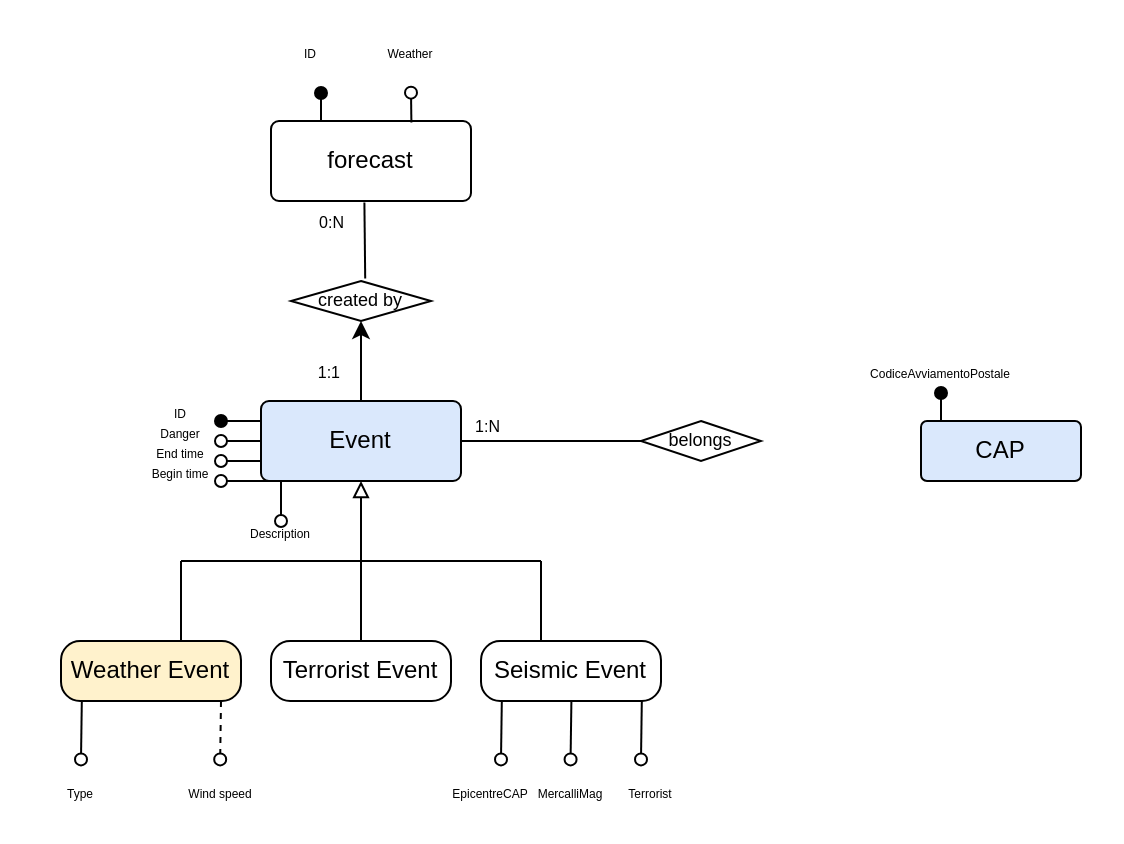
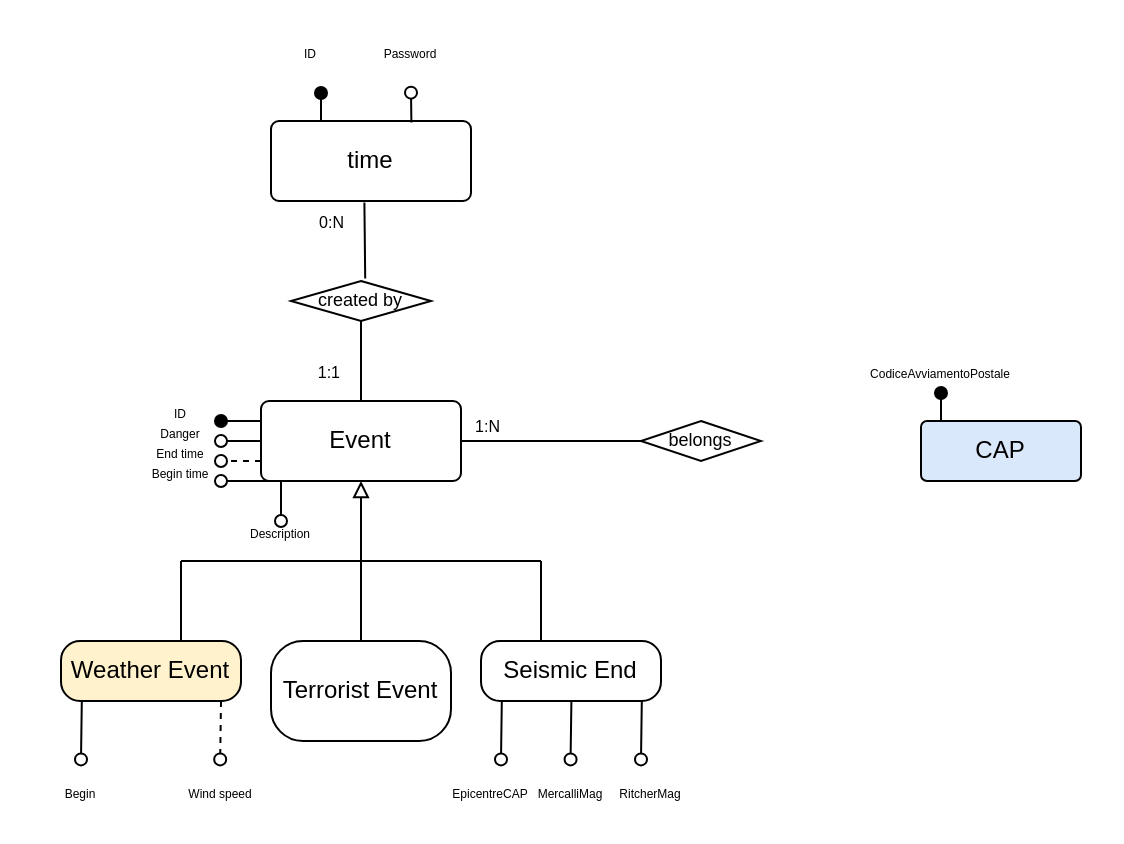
  <mxCell id="0" />
  <mxCell id="1" parent="0" />
- <mxCell id="2" value="Event" parent="1" vertex="1" style="rounded=1;arcSize=10;whiteSpace=wrap;html=1;align=center;fillColor=#dae8fc;"><mxGeometry width="100" height="40" as="geometry" y="200" x="130" /></mxCell>
+ <mxCell id="2" value="Event" parent="1" vertex="1" style="rounded=1;arcSize=10;whiteSpace=wrap;html=1;align=center;"><mxGeometry width="100" height="40" as="geometry" y="200" x="130" /></mxCell>
  <mxCell id="3" value="" parent="1" style="edgeStyle=segmentEdgeStyle;endArrow=block;html=1;entryX=0.5;entryY=1;entryDx=0;entryDy=0;endFill=0;" edge="1" target="2"><mxGeometry width="50" height="50" as="geometry" relative="1"><mxPoint as="sourcePoint" y="280" x="180" /><mxPoint as="targetPoint" y="370" x="510" /><Array as="points"><mxPoint y="250" x="180" /><mxPoint y="250" x="180" /></Array></mxGeometry></mxCell>
  <mxCell id="4" value="" parent="1" style="endArrow=none;html=1;" edge="1"><mxGeometry width="50" height="50" as="geometry" relative="1"><mxPoint as="sourcePoint" y="280" x="90" /><mxPoint as="targetPoint" y="280" x="180" /><Array as="points"><mxPoint y="280" x="150" /></Array></mxGeometry></mxCell>
  <mxCell id="5" value="" parent="1" style="endArrow=none;html=1;" edge="1"><mxGeometry width="50" height="50" as="geometry" relative="1"><mxPoint as="sourcePoint" y="280" x="270" /><mxPoint as="targetPoint" y="280" x="180" /><Array as="points"><mxPoint y="280" x="220" /></Array></mxGeometry></mxCell>
  <mxCell id="6" value="" parent="1" style="endArrow=none;html=1;" edge="1"><mxGeometry width="50" height="50" as="geometry" relative="1"><mxPoint as="sourcePoint" y="320" x="90" /><mxPoint as="targetPoint" y="280" x="90" /></mxGeometry></mxCell>
  <mxCell id="7" value="Weather Event" parent="1" vertex="1" style="rounded=1;arcSize=32;whiteSpace=wrap;html=1;align=center;fillColor=#fff2cc;"><mxGeometry width="90" height="30" as="geometry" y="320" x="30" /></mxCell>
  <mxCell id="8" value="" parent="1" style="endArrow=none;html=1;" edge="1" source="9"><mxGeometry width="50" height="50" as="geometry" relative="1"><mxPoint as="sourcePoint" y="310" x="180" /><mxPoint as="targetPoint" y="280" x="180" /><Array as="points"><mxPoint y="320" x="180" /></Array></mxGeometry></mxCell>
- <mxCell id="9" value="Terrorist Event" parent="1" vertex="1" style="rounded=1;arcSize=32;whiteSpace=wrap;html=1;align=center;"><mxGeometry width="90" height="30" as="geometry" y="320" x="135" /></mxCell>
+ <mxCell id="9" value="Terrorist Event" parent="1" vertex="1" style="rounded=1;arcSize=32;whiteSpace=wrap;html=1;align=center;"><mxGeometry x="135" y="320" width="90" height="50" as="geometry" /></mxCell>
  <mxCell id="10" value="" parent="1" style="endArrow=none;html=1;" edge="1"><mxGeometry width="50" height="50" as="geometry" relative="1"><mxPoint as="sourcePoint" y="320" x="270" /><mxPoint as="targetPoint" y="280" x="270" /></mxGeometry></mxCell>
- <mxCell id="11" value="Seismic&amp;nbsp;Event" parent="1" vertex="1" style="rounded=1;arcSize=32;whiteSpace=wrap;html=1;align=center;"><mxGeometry width="90" height="30" as="geometry" y="320" x="240" /></mxCell>
+ <mxCell id="11" value="Seismic&amp;nbsp;End" parent="1" vertex="1" style="rounded=1;arcSize=32;whiteSpace=wrap;html=1;align=center;"><mxGeometry width="90" height="30" as="geometry" y="320" x="240" /></mxCell>
  <mxCell id="12" value="" parent="1" style="endArrow=oval;html=1;endFill=1;exitX=0;exitY=0.25;exitDx=0;exitDy=0;" edge="1" source="2"><mxGeometry width="50" height="50" as="geometry" relative="1"><mxPoint as="sourcePoint" y="210" x="110" /><mxPoint as="targetPoint" y="210" x="110" /><Array as="points"><mxPoint y="210" x="120" /></Array></mxGeometry></mxCell>
  <mxCell id="13" value="&lt;font style=&quot;font-size: 6px&quot;&gt;ID&lt;/font&gt;" parent="1" vertex="1" style="text;html=1;strokeColor=none;fillColor=none;align=center;verticalAlign=middle;whiteSpace=wrap;rounded=0;"><mxGeometry width="40" height="10" as="geometry" y="200" x="70" /></mxCell>
  <mxCell id="14" value="" parent="1" style="endArrow=oval;html=1;endFill=0;" edge="1"><mxGeometry width="50" height="50" as="geometry" relative="1"><mxPoint as="sourcePoint" y="220" x="130" /><mxPoint as="targetPoint" y="220" x="110" /><Array as="points"><mxPoint y="220" x="130" /></Array></mxGeometry></mxCell>
  <mxCell id="15" value="&lt;span style=&quot;font-size: 6px&quot;&gt;Danger&lt;br&gt;&lt;/span&gt;" parent="1" vertex="1" style="text;html=1;strokeColor=none;fillColor=none;align=center;verticalAlign=middle;whiteSpace=wrap;rounded=0;"><mxGeometry width="40" height="10" as="geometry" y="210" x="70" /></mxCell>
  <mxCell id="16" value="&lt;font style=&quot;font-size: 6px&quot;&gt;End time&lt;br&gt;&lt;/font&gt;" parent="1" vertex="1" style="text;html=1;strokeColor=none;fillColor=none;align=center;verticalAlign=middle;whiteSpace=wrap;rounded=0;"><mxGeometry width="40" height="10" as="geometry" y="220" x="70" /></mxCell>
- <mxCell id="17" value="" parent="1" style="endArrow=oval;html=1;endFill=0;entryX=1;entryY=1;entryDx=0;entryDy=0;exitX=0;exitY=0.75;exitDx=0;exitDy=0;" edge="1" target="16" source="2"><mxGeometry width="50" height="50" as="geometry" relative="1"><mxPoint as="sourcePoint" y="230" x="140" /><mxPoint as="targetPoint" y="230" x="120" /><Array as="points" /></mxGeometry></mxCell>
+ <mxCell id="17" value="" parent="1" style="endArrow=oval;html=1;endFill=0;entryX=1;entryY=1;entryDx=0;entryDy=0;exitX=0;exitY=0.75;exitDx=0;exitDy=0;dashed=1;" edge="1" target="16" source="2"><mxGeometry width="50" height="50" as="geometry" relative="1"><mxPoint as="sourcePoint" y="230" x="140" /><mxPoint as="targetPoint" y="230" x="120" /><Array as="points" /></mxGeometry></mxCell>
  <mxCell id="18" value="" parent="1" style="endArrow=oval;html=1;endFill=0;" edge="1"><mxGeometry width="50" height="50" as="geometry" relative="1"><mxPoint as="sourcePoint" y="240" x="150" /><mxPoint as="targetPoint" y="240" x="110" /><Array as="points"><mxPoint y="240" x="130" /><mxPoint y="240" x="150" /></Array></mxGeometry></mxCell>
  <mxCell id="19" value="&lt;font style=&quot;font-size: 6px&quot;&gt;Begin time&lt;br&gt;&lt;/font&gt;" parent="1" vertex="1" style="text;html=1;strokeColor=none;fillColor=none;align=center;verticalAlign=middle;whiteSpace=wrap;rounded=0;"><mxGeometry width="40" height="10" as="geometry" y="230" x="70" /></mxCell>
- <mxCell id="20" value="forecast" parent="1" vertex="1" style="rounded=1;arcSize=10;whiteSpace=wrap;html=1;align=center;"><mxGeometry width="100" height="40" as="geometry" y="60" x="135" /></mxCell>
+ <mxCell id="20" value="time" parent="1" vertex="1" style="rounded=1;arcSize=10;whiteSpace=wrap;html=1;align=center;"><mxGeometry width="100" height="40" as="geometry" y="60" x="135" /></mxCell>
  <mxCell id="21" value="CAP" parent="1" vertex="1" style="rounded=1;arcSize=10;whiteSpace=wrap;html=1;align=center;fillColor=#dae8fc;"><mxGeometry width="80" height="30" as="geometry" y="210" x="460" /></mxCell>
  <mxCell id="22" value="belongs" parent="1" vertex="1" style="shape=rhombus;perimeter=rhombusPerimeter;whiteSpace=wrap;html=1;align=center;fontSize=9;"><mxGeometry width="60" height="20" as="geometry" y="210" x="320" /></mxCell>
  <mxCell id="23" value="" parent="1" style="endArrow=none;html=1;rounded=0;fontSize=9;" edge="1"><mxGeometry as="geometry" relative="1"><mxPoint as="sourcePoint" y="220" x="230" /><mxPoint as="targetPoint" y="220" x="320" /></mxGeometry></mxCell>
  <mxCell id="24" value="1:N" parent="23" vertex="1" style="resizable=0;html=1;align=right;verticalAlign=bottom;fontSize=8;" connectable="0"><mxGeometry as="geometry" x="1" relative="1"><mxPoint as="offset" x="-70" /></mxGeometry></mxCell>
  <mxCell id="25" value="" parent="1" style="endArrow=none;html=1;rounded=0;entryX=0.467;entryY=1.02;entryDx=0;entryDy=0;exitX=0.53;exitY=-0.062;exitDx=0;exitDy=0;entryPerimeter=0;exitPerimeter=0;" edge="1" target="20" source="28"><mxGeometry as="geometry" relative="1"><mxPoint as="sourcePoint" y="150" x="359.76" /><mxPoint as="targetPoint" y="120" x="359.76" /><Array as="points" /></mxGeometry></mxCell>
  <mxCell id="26" value="0:N" parent="25" vertex="1" style="resizable=0;html=1;align=right;verticalAlign=bottom;fontSize=8;" connectable="0"><mxGeometry as="geometry" x="1" relative="1"><mxPoint as="offset" y="17.29" x="-9.76" /></mxGeometry></mxCell>
  <mxCell id="27" parent="1" style="edgeStyle=orthogonalEdgeStyle;shape=link;rounded=0;orthogonalLoop=1;jettySize=auto;html=1;exitX=0.5;exitY=1;exitDx=0;exitDy=0;strokeColor=#000000;" edge="1" source="28"><mxGeometry as="geometry" relative="1"><mxPoint as="targetPoint" y="160.056" x="180.056" /></mxGeometry></mxCell>
  <mxCell id="28" value="created by" parent="1" vertex="1" style="shape=rhombus;perimeter=rhombusPerimeter;whiteSpace=wrap;html=1;align=center;fontSize=9;"><mxGeometry width="70" height="20" as="geometry" y="140" x="145" /></mxCell>
- <mxCell id="29" value="" parent="1" style="endArrow=classic;html=1;rounded=0;fontSize=9;entryX=0.5;entryY=1;entryDx=0;entryDy=0;exitX=0.5;exitY=0;exitDx=0;exitDy=0;" edge="1" target="28" source="2"><mxGeometry as="geometry" relative="1"><mxPoint as="sourcePoint" y="200" x="220" /><mxPoint as="targetPoint" y="175" x="411" /><Array as="points" /></mxGeometry></mxCell>
+ <mxCell id="29" value="" parent="1" style="endArrow=none;html=1;rounded=0;fontSize=9;entryX=0.5;entryY=1;entryDx=0;entryDy=0;exitX=0.5;exitY=0;exitDx=0;exitDy=0;" edge="1" target="28" source="2"><mxGeometry as="geometry" relative="1"><mxPoint as="sourcePoint" y="200" x="220" /><mxPoint as="targetPoint" y="175" x="411" /><Array as="points" /></mxGeometry></mxCell>
  <mxCell id="30" value="1:1" parent="29" vertex="1" style="resizable=0;html=1;align=right;verticalAlign=bottom;fontSize=8;" connectable="0"><mxGeometry as="geometry" x="1" relative="1"><mxPoint as="offset" y="33" x="-10" /></mxGeometry></mxCell>
  <mxCell id="31" value="" parent="1" style="endArrow=oval;html=1;endFill=1;" edge="1"><mxGeometry width="50" height="50" as="geometry" relative="1"><mxPoint as="sourcePoint" y="210" x="470" /><mxPoint as="targetPoint" y="196" x="470" /><Array as="points"><mxPoint y="201" x="470" /></Array></mxGeometry></mxCell>
  <mxCell id="32" value="&lt;font style=&quot;font-size: 6px&quot;&gt;CodiceAvviamentoPostale&lt;br&gt;&lt;/font&gt;" parent="1" vertex="1" style="text;html=1;strokeColor=none;fillColor=none;align=center;verticalAlign=middle;whiteSpace=wrap;rounded=0;"><mxGeometry width="40" height="10" as="geometry" y="180" x="450" /></mxCell>
  <mxCell id="33" value="" parent="1" style="endArrow=oval;html=1;endFill=0;exitX=0.449;exitY=1.027;exitDx=0;exitDy=0;exitPerimeter=0;" edge="1"><mxGeometry width="50" height="50" as="geometry" relative="1"><mxPoint as="sourcePoint" y="350" x="320.41" /><mxPoint as="targetPoint" y="379.19" x="320" /><Array as="points" /></mxGeometry></mxCell>
  <mxCell id="34" value="" parent="1" style="endArrow=oval;html=1;endFill=0;exitX=0.449;exitY=1.027;exitDx=0;exitDy=0;exitPerimeter=0;" edge="1"><mxGeometry width="50" height="50" as="geometry" relative="1"><mxPoint as="sourcePoint" y="350" x="285.2" /><mxPoint as="targetPoint" y="379.19" x="284.79" /><Array as="points" /></mxGeometry></mxCell>
  <mxCell id="35" value="" parent="1" style="endArrow=oval;html=1;endFill=0;exitX=0.449;exitY=1.027;exitDx=0;exitDy=0;exitPerimeter=0;" edge="1"><mxGeometry width="50" height="50" as="geometry" relative="1"><mxPoint as="sourcePoint" y="350" x="250.41" /><mxPoint as="targetPoint" y="379.19" x="250" /><Array as="points" /></mxGeometry></mxCell>
  <mxCell id="36" value="" parent="1" style="endArrow=oval;html=1;endFill=0;exitX=0.449;exitY=1.027;exitDx=0;exitDy=0;exitPerimeter=0;dashed=1;" edge="1"><mxGeometry width="50" height="50" as="geometry" relative="1"><mxPoint as="sourcePoint" y="350" x="110" /><mxPoint as="targetPoint" y="379.19" x="109.59" /><Array as="points" /></mxGeometry></mxCell>
  <mxCell id="37" value="" parent="1" style="endArrow=oval;html=1;endFill=0;exitX=0.449;exitY=1.027;exitDx=0;exitDy=0;exitPerimeter=0;" edge="1"><mxGeometry width="50" height="50" as="geometry" relative="1"><mxPoint as="sourcePoint" y="350" x="40.41" /><mxPoint as="targetPoint" y="379.19" x="40" /><Array as="points" /></mxGeometry></mxCell>
  <mxCell id="38" value="&lt;font style=&quot;font-size: 6px&quot;&gt;EpicentreCAP&lt;br&gt;&lt;/font&gt;" parent="1" vertex="1" style="text;html=1;strokeColor=none;fillColor=none;align=center;verticalAlign=middle;whiteSpace=wrap;rounded=0;"><mxGeometry width="40" height="10" as="geometry" y="390" x="225" /></mxCell>
  <mxCell id="39" value="&lt;font style=&quot;font-size: 6px&quot;&gt;MercalliMag&lt;br&gt;&lt;/font&gt;" parent="1" vertex="1" style="text;html=1;strokeColor=none;fillColor=none;align=center;verticalAlign=middle;whiteSpace=wrap;rounded=0;"><mxGeometry width="40" height="10" as="geometry" y="390" x="265" /></mxCell>
- <mxCell id="40" value="&lt;font style=&quot;font-size: 6px&quot;&gt;Terrorist&lt;br&gt;&lt;/font&gt;" parent="1" vertex="1" style="text;html=1;strokeColor=none;fillColor=none;align=center;verticalAlign=middle;whiteSpace=wrap;rounded=0;"><mxGeometry width="40" height="10" as="geometry" y="390" x="305" /></mxCell>
- <mxCell id="41" value="&lt;font style=&quot;font-size: 6px&quot;&gt;Type&lt;br&gt;&lt;/font&gt;" parent="1" vertex="1" style="text;html=1;strokeColor=none;fillColor=none;align=center;verticalAlign=middle;whiteSpace=wrap;rounded=0;"><mxGeometry width="40" height="10" as="geometry" y="390" x="20" /></mxCell>
+ <mxCell id="40" value="&lt;font style=&quot;font-size: 6px&quot;&gt;RitcherMag&lt;br&gt;&lt;/font&gt;" parent="1" vertex="1" style="text;html=1;strokeColor=none;fillColor=none;align=center;verticalAlign=middle;whiteSpace=wrap;rounded=0;"><mxGeometry width="40" height="10" as="geometry" y="390" x="305" /></mxCell>
+ <mxCell id="41" value="&lt;font style=&quot;font-size: 6px&quot;&gt;Begin&lt;br&gt;&lt;/font&gt;" parent="1" vertex="1" style="text;html=1;strokeColor=none;fillColor=none;align=center;verticalAlign=middle;whiteSpace=wrap;rounded=0;"><mxGeometry width="40" height="10" as="geometry" y="390" x="20" /></mxCell>
  <mxCell id="42" value="&lt;font style=&quot;font-size: 6px&quot;&gt;Wind speed&lt;br&gt;&lt;/font&gt;" parent="1" vertex="1" style="text;html=1;strokeColor=none;fillColor=none;align=center;verticalAlign=middle;whiteSpace=wrap;rounded=0;"><mxGeometry width="40" height="10" as="geometry" y="390" x="90" /></mxCell>
  <mxCell id="43" value="" parent="1" style="endArrow=oval;html=1;endFill=1;" edge="1"><mxGeometry width="50" height="50" as="geometry" relative="1"><mxPoint as="sourcePoint" y="60" x="160" /><mxPoint as="targetPoint" y="46" x="160" /><Array as="points"><mxPoint y="51" x="160" /></Array></mxGeometry></mxCell>
  <mxCell id="44" value="" parent="1" style="endArrow=oval;html=1;endFill=0;exitX=0.702;exitY=0.019;exitDx=0;exitDy=0;exitPerimeter=0;" edge="1" source="20"><mxGeometry width="50" height="50" as="geometry" relative="1"><mxPoint as="sourcePoint" y="45.83" x="225" /><mxPoint as="targetPoint" y="45.83" x="205" /><Array as="points"><mxPoint y="60" x="205" /></Array></mxGeometry></mxCell>
- <mxCell id="45" value="&lt;font style=&quot;font-size: 6px&quot;&gt;Weather&lt;/font&gt;" parent="1" vertex="1" style="text;html=1;strokeColor=none;fillColor=none;align=center;verticalAlign=middle;whiteSpace=wrap;rounded=0;"><mxGeometry width="40" height="10" as="geometry" y="20" x="185" /></mxCell>
+ <mxCell id="45" value="&lt;font style=&quot;font-size: 6px&quot;&gt;Password&lt;/font&gt;" parent="1" vertex="1" style="text;html=1;strokeColor=none;fillColor=none;align=center;verticalAlign=middle;whiteSpace=wrap;rounded=0;"><mxGeometry width="40" height="10" as="geometry" y="20" x="185" /></mxCell>
  <mxCell id="46" value="&lt;font style=&quot;font-size: 6px&quot;&gt;ID&lt;/font&gt;" parent="1" vertex="1" style="text;html=1;strokeColor=none;fillColor=none;align=center;verticalAlign=middle;whiteSpace=wrap;rounded=0;"><mxGeometry width="40" height="10" as="geometry" y="20" x="135" /></mxCell>
  <mxCell id="47" value="" parent="1" style="endArrow=oval;html=1;endFill=0;entryX=1;entryY=1;entryDx=0;entryDy=0;" edge="1"><mxGeometry width="50" height="50" as="geometry" relative="1"><mxPoint as="sourcePoint" y="240" x="140" /><mxPoint as="targetPoint" y="260" x="140" /><Array as="points" /></mxGeometry></mxCell>
  <mxCell id="48" value="&lt;font style=&quot;font-size: 6px&quot;&gt;Description&lt;br&gt;&lt;/font&gt;" parent="1" vertex="1" style="text;html=1;strokeColor=none;fillColor=none;align=center;verticalAlign=middle;whiteSpace=wrap;rounded=0;"><mxGeometry width="40" height="10" as="geometry" y="260" x="120" /></mxCell>
